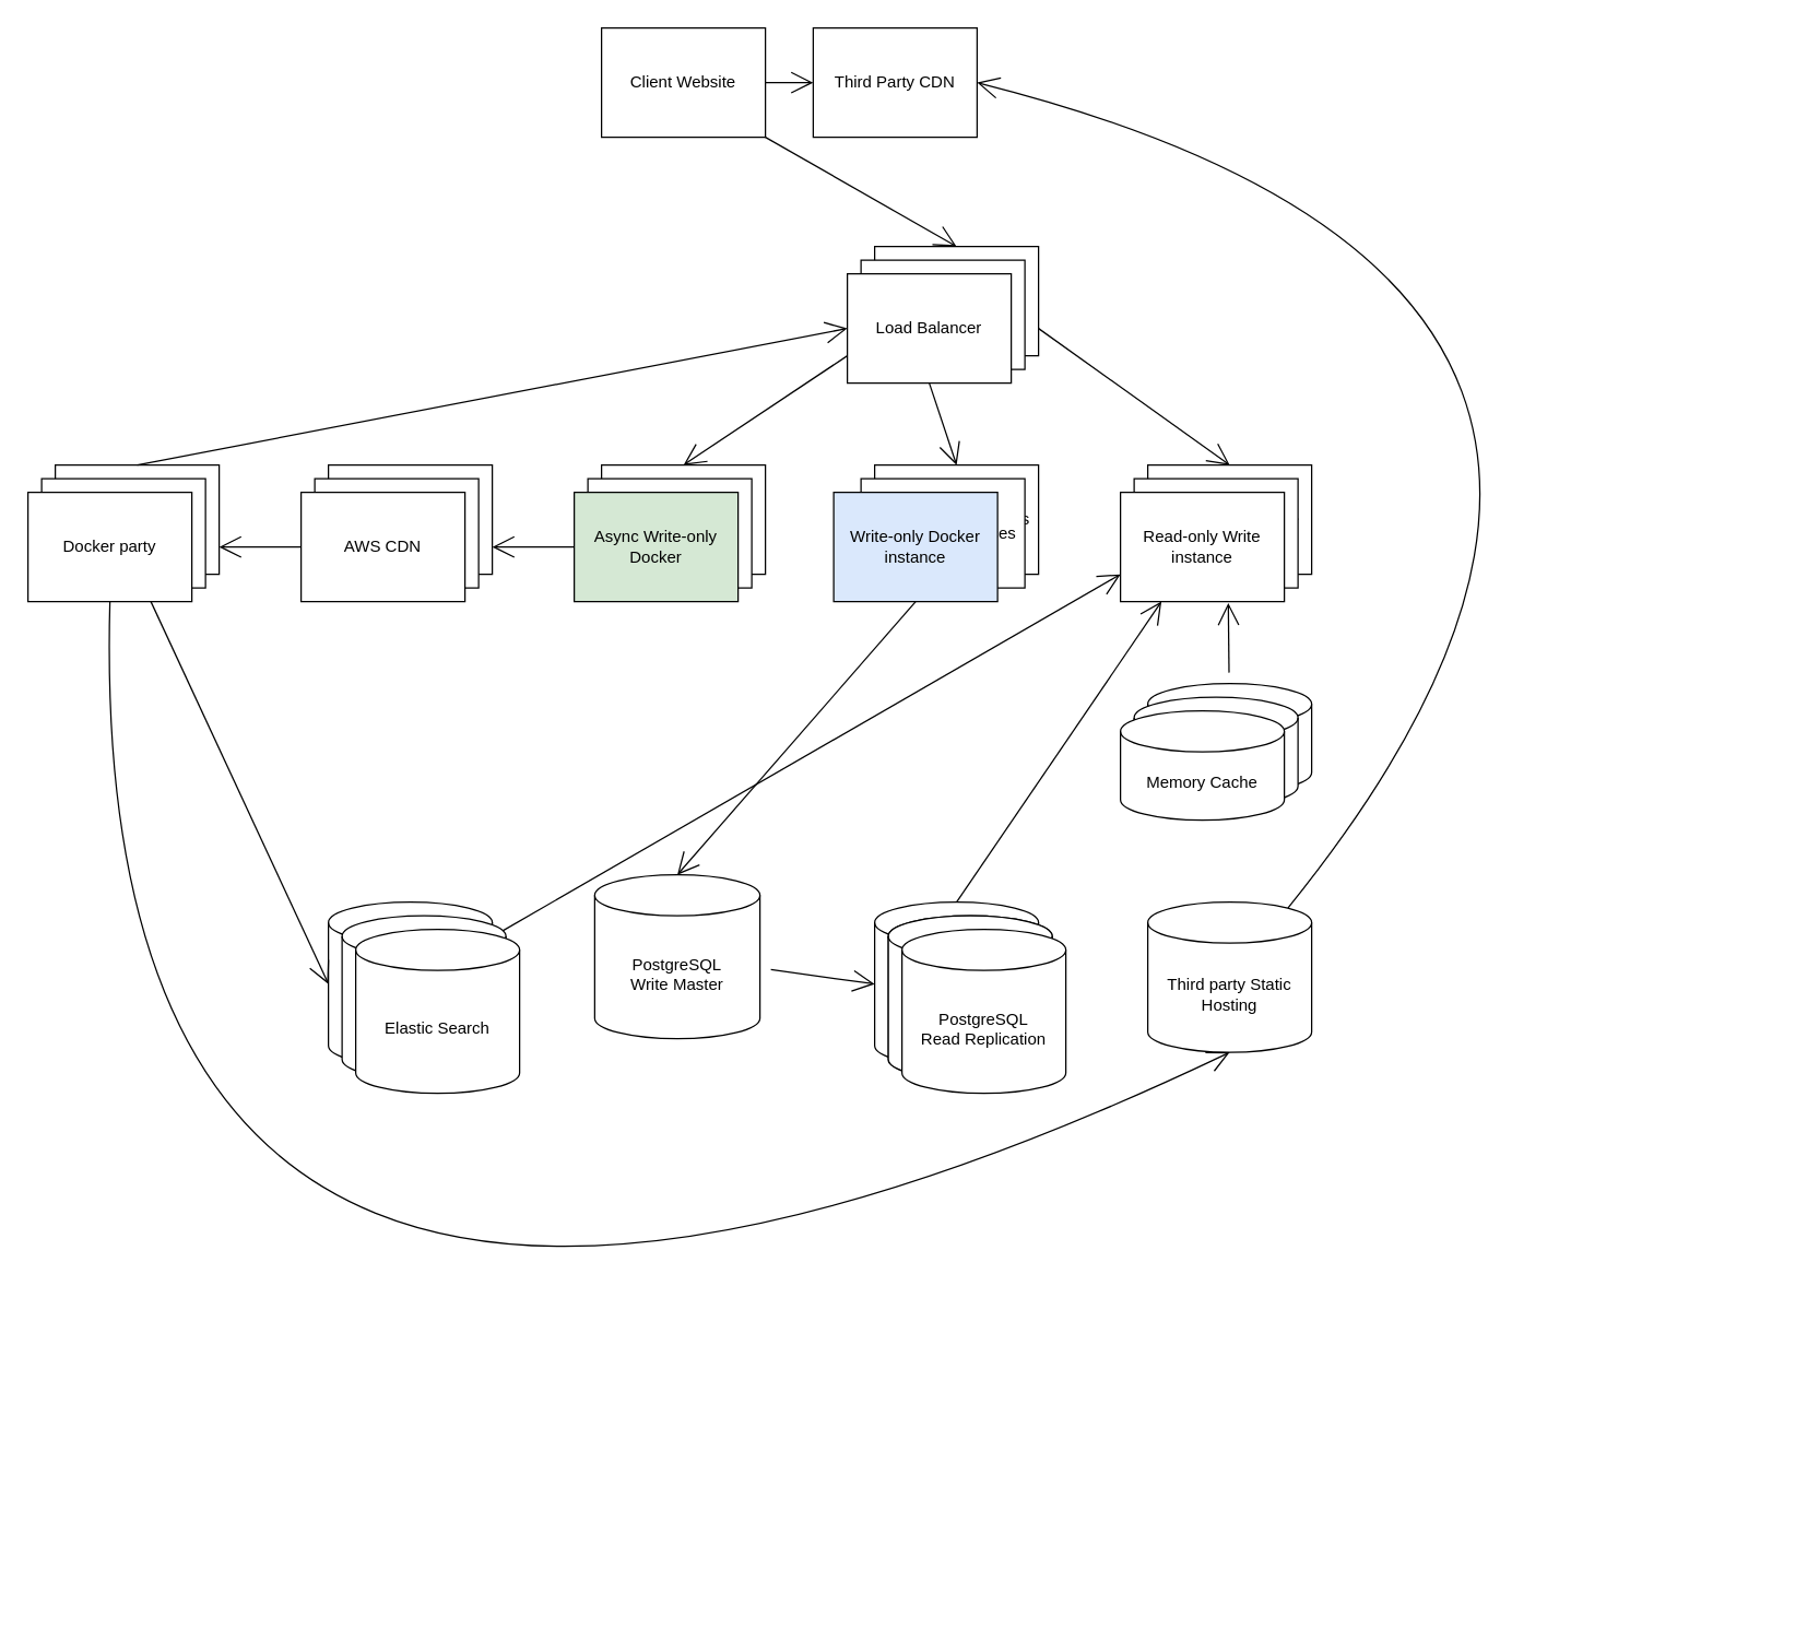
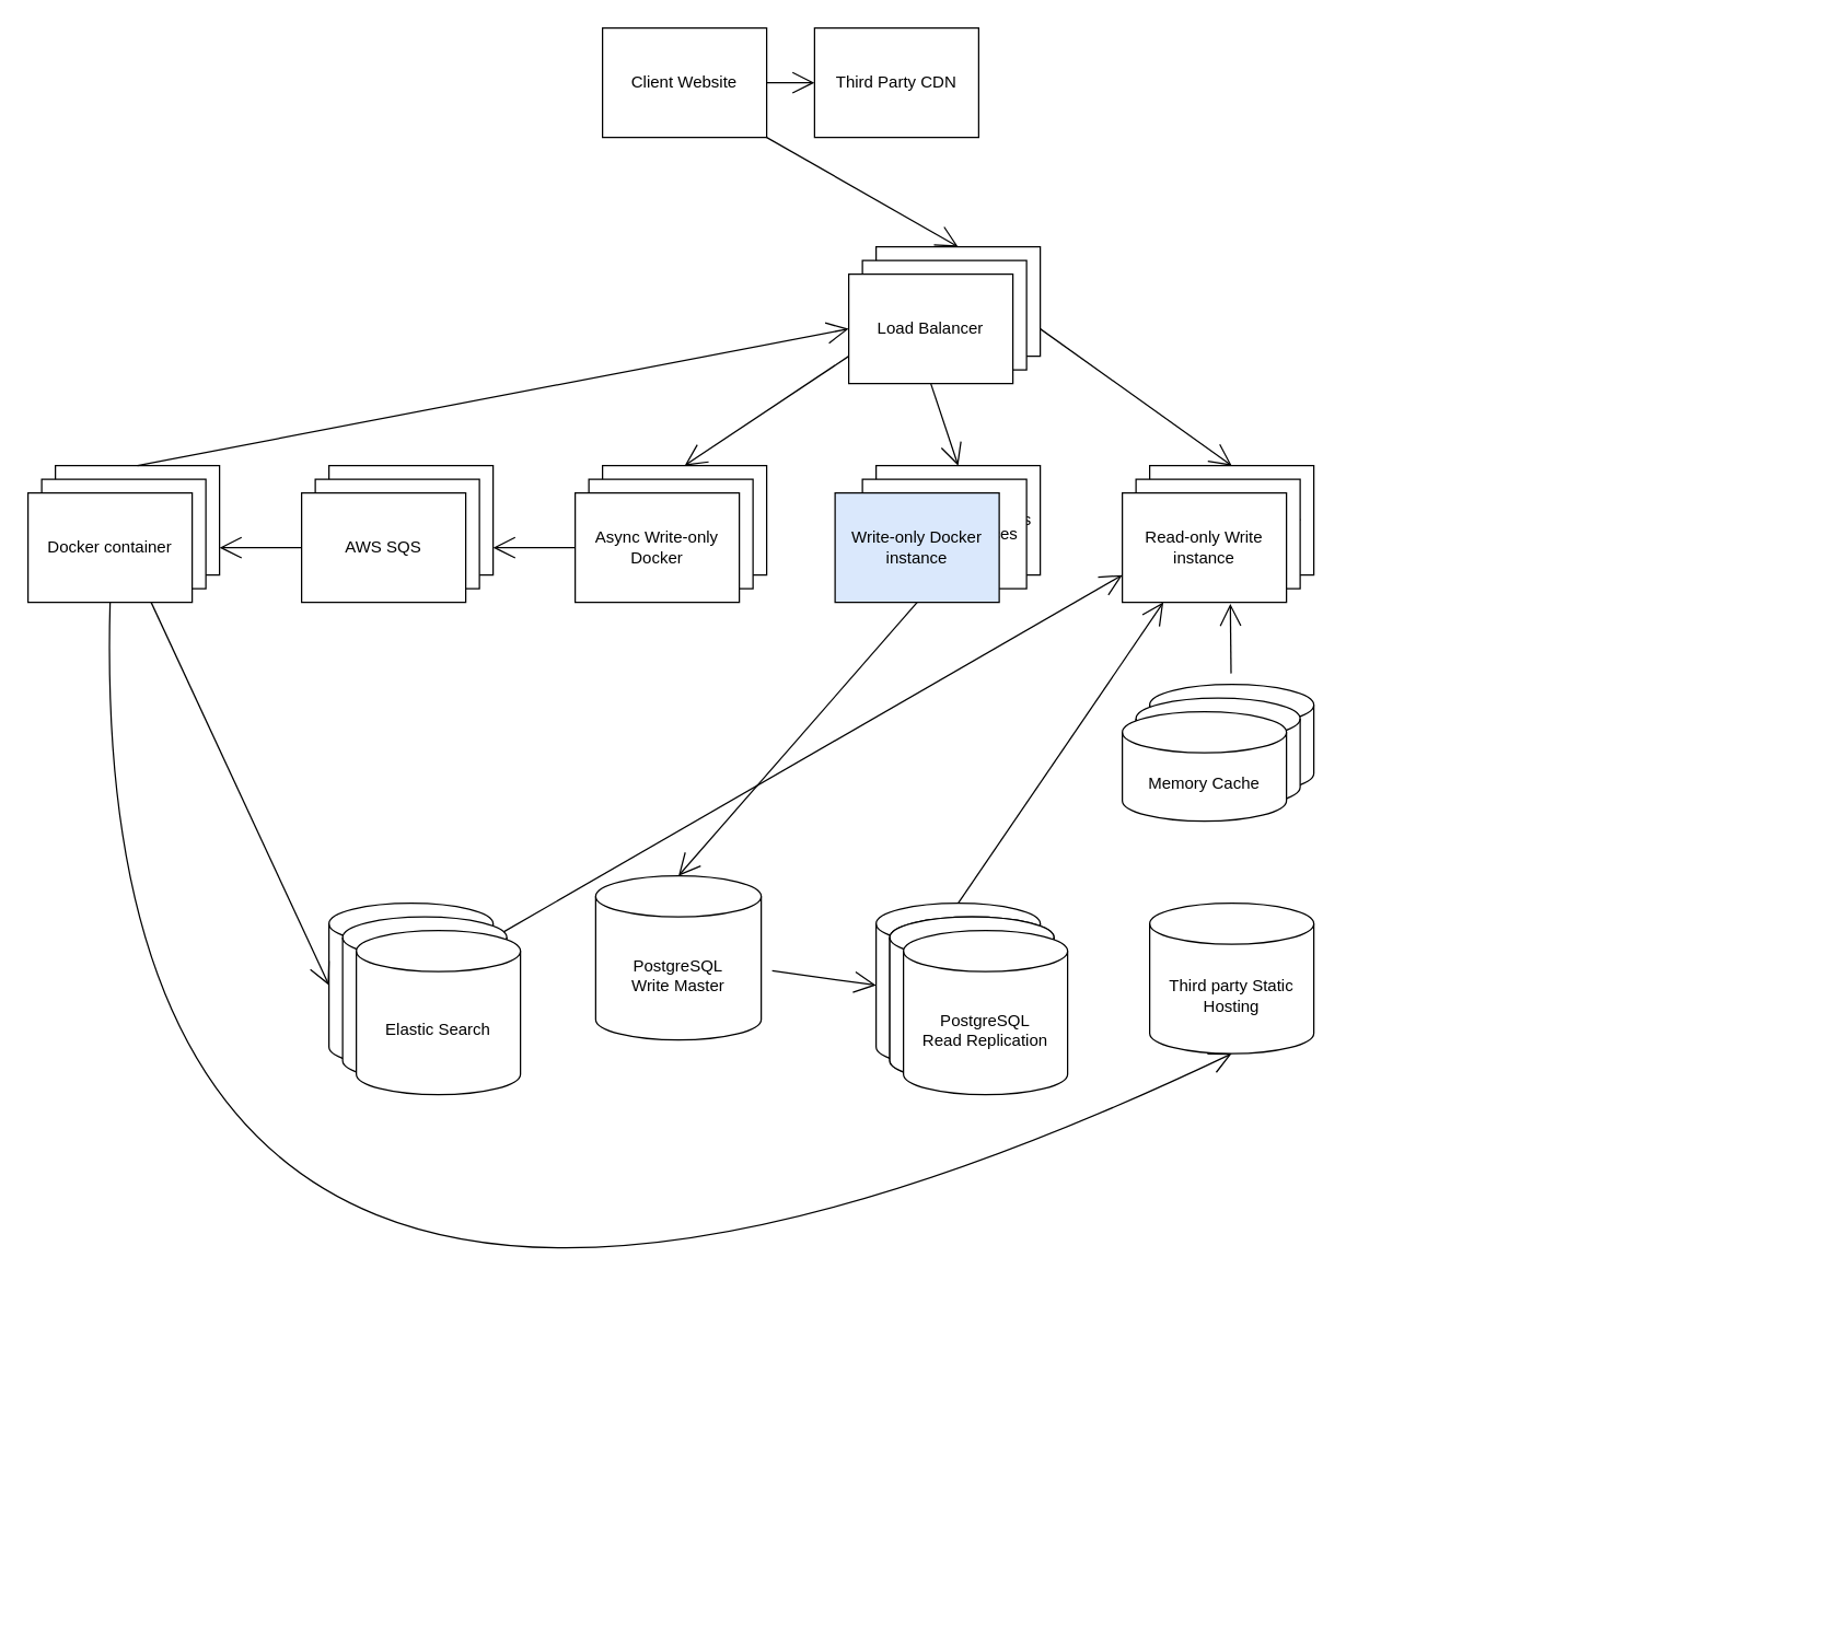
  <mxCell id="0" />
  <mxCell id="1" parent="0" />
  <mxCell id="2" style="edgeStyle=none;curved=1;rounded=0;orthogonalLoop=1;jettySize=auto;html=1;entryX=0.5;entryY=0;entryDx=0;entryDy=0;endArrow=open;startSize=14;endSize=14;sourcePerimeterSpacing=8;targetPerimeterSpacing=8;" parent="1" target="7" edge="1"><mxGeometry relative="1" as="geometry"><mxPoint x="560" y="100" as="sourcePoint" /></mxGeometry></mxCell>
  <mxCell id="3" style="edgeStyle=none;curved=1;rounded=0;orthogonalLoop=1;jettySize=auto;html=1;entryX=0;entryY=0.5;entryDx=0;entryDy=0;endArrow=open;startSize=14;endSize=14;sourcePerimeterSpacing=8;targetPerimeterSpacing=8;" parent="1" target="5" edge="1"><mxGeometry relative="1" as="geometry"><mxPoint x="560" y="60" as="sourcePoint" /></mxGeometry></mxCell>
  <mxCell id="4" value="Client Website" style="rounded=0;whiteSpace=wrap;html=1;hachureGap=4;pointerEvents=0;" parent="1" vertex="1"><mxGeometry x="440" y="20" width="120" height="80" as="geometry" /></mxCell>
  <mxCell id="5" value="Third Party CDN" style="rounded=0;whiteSpace=wrap;html=1;hachureGap=4;pointerEvents=0;" parent="1" vertex="1"><mxGeometry x="595" y="20" width="120" height="80" as="geometry" /></mxCell>
  <mxCell id="6" style="edgeStyle=none;curved=1;rounded=0;orthogonalLoop=1;jettySize=auto;html=1;exitX=1;exitY=0.75;exitDx=0;exitDy=0;entryX=0.5;entryY=0;entryDx=0;entryDy=0;endArrow=open;startSize=14;endSize=14;sourcePerimeterSpacing=8;targetPerimeterSpacing=8;" parent="1" source="7" target="11" edge="1"><mxGeometry relative="1" as="geometry" /></mxCell>
  <mxCell id="7" value="Load Balancer" style="rounded=0;whiteSpace=wrap;html=1;hachureGap=4;pointerEvents=0;" parent="1" vertex="1"><mxGeometry x="640" y="180" width="120" height="80" as="geometry" /></mxCell>
  <mxCell id="8" value="Load Balancer" style="rounded=0;whiteSpace=wrap;html=1;hachureGap=4;pointerEvents=0;" parent="1" vertex="1"><mxGeometry x="630" y="190" width="120" height="80" as="geometry" /></mxCell>
  <mxCell id="9" style="edgeStyle=none;curved=1;rounded=0;orthogonalLoop=1;jettySize=auto;html=1;entryX=0.5;entryY=0;entryDx=0;entryDy=0;endArrow=open;startSize=14;endSize=14;sourcePerimeterSpacing=8;targetPerimeterSpacing=8;exitX=0.5;exitY=1;exitDx=0;exitDy=0;" parent="1" source="10" target="13" edge="1"><mxGeometry relative="1" as="geometry" /></mxCell>
  <mxCell id="10" value="Load Balancer" style="rounded=0;whiteSpace=wrap;html=1;hachureGap=4;pointerEvents=0;" parent="1" vertex="1"><mxGeometry x="620" y="200" width="120" height="80" as="geometry" /></mxCell>
  <mxCell id="11" value="Read-only instance" style="rounded=0;whiteSpace=wrap;html=1;hachureGap=4;pointerEvents=0;" parent="1" vertex="1"><mxGeometry x="840" y="340" width="120" height="80" as="geometry" /></mxCell>
  <mxCell id="12" style="edgeStyle=none;curved=1;rounded=0;orthogonalLoop=1;jettySize=auto;html=1;entryX=0.5;entryY=0;entryDx=0;entryDy=0;entryPerimeter=0;endArrow=open;startSize=14;endSize=14;sourcePerimeterSpacing=8;targetPerimeterSpacing=8;exitX=0.5;exitY=1;exitDx=0;exitDy=0;" parent="1" source="34" target="17" edge="1"><mxGeometry relative="1" as="geometry" /></mxCell>
  <mxCell id="13" value="Write-only instances" style="rounded=0;whiteSpace=wrap;html=1;hachureGap=4;pointerEvents=0;" parent="1" vertex="1"><mxGeometry x="640" y="340" width="120" height="80" as="geometry" /></mxCell>
  <mxCell id="14" style="edgeStyle=none;curved=1;rounded=0;orthogonalLoop=1;jettySize=auto;html=1;entryX=0;entryY=0.75;entryDx=0;entryDy=0;endArrow=open;startSize=14;endSize=14;sourcePerimeterSpacing=8;targetPerimeterSpacing=8;" parent="1" source="15" target="24" edge="1"><mxGeometry relative="1" as="geometry" /></mxCell>
  <mxCell id="15" value="Elastic Search" style="shape=cylinder3;whiteSpace=wrap;html=1;boundedLbl=1;backgroundOutline=1;size=15;hachureGap=4;pointerEvents=0;" parent="1" vertex="1"><mxGeometry x="240" y="660" width="120" height="120" as="geometry" /></mxCell>
  <mxCell id="16" style="edgeStyle=none;curved=1;rounded=0;orthogonalLoop=1;jettySize=auto;html=1;entryX=0;entryY=0.5;entryDx=0;entryDy=0;entryPerimeter=0;endArrow=open;startSize=14;endSize=14;sourcePerimeterSpacing=8;targetPerimeterSpacing=8;" parent="1" source="17" target="19" edge="1"><mxGeometry relative="1" as="geometry" /></mxCell>
  <mxCell id="17" value="PostgreSQL&lt;br&gt;Write Master" style="shape=cylinder3;whiteSpace=wrap;html=1;boundedLbl=1;backgroundOutline=1;size=15;hachureGap=4;pointerEvents=0;" parent="1" vertex="1"><mxGeometry x="435" y="640" width="121" height="120" as="geometry" /></mxCell>
  <mxCell id="18" style="edgeStyle=none;curved=1;rounded=0;orthogonalLoop=1;jettySize=auto;html=1;entryX=0.25;entryY=1;entryDx=0;entryDy=0;endArrow=open;startSize=14;endSize=14;sourcePerimeterSpacing=8;targetPerimeterSpacing=8;exitX=0.5;exitY=0;exitDx=0;exitDy=0;exitPerimeter=0;" parent="1" source="19" target="24" edge="1"><mxGeometry relative="1" as="geometry" /></mxCell>
  <mxCell id="19" value="PostgreSQL&lt;br&gt;Read Replication" style="shape=cylinder3;whiteSpace=wrap;html=1;boundedLbl=1;backgroundOutline=1;size=15;hachureGap=4;pointerEvents=0;" parent="1" vertex="1"><mxGeometry x="640" y="660" width="120" height="120" as="geometry" /></mxCell>
  <mxCell id="20" value="PostgreSQL&lt;br&gt;Read Replication" style="shape=cylinder3;whiteSpace=wrap;html=1;boundedLbl=1;backgroundOutline=1;size=15;hachureGap=4;pointerEvents=0;" parent="1" vertex="1"><mxGeometry x="650" y="670" width="120" height="120" as="geometry" /></mxCell>
  <mxCell id="21" value="PostgreSQL&lt;br&gt;Read Replication" style="shape=cylinder3;whiteSpace=wrap;html=1;boundedLbl=1;backgroundOutline=1;size=15;hachureGap=4;pointerEvents=0;" parent="1" vertex="1"><mxGeometry x="650" y="670" width="120" height="120" as="geometry" /></mxCell>
  <mxCell id="22" value="PostgreSQL&lt;br&gt;Read Replication" style="shape=cylinder3;whiteSpace=wrap;html=1;boundedLbl=1;backgroundOutline=1;size=15;hachureGap=4;pointerEvents=0;" parent="1" vertex="1"><mxGeometry x="660" y="680" width="120" height="120" as="geometry" /></mxCell>
  <mxCell id="23" value="Read-only instance" style="rounded=0;whiteSpace=wrap;html=1;hachureGap=4;pointerEvents=0;" parent="1" vertex="1"><mxGeometry x="830" y="350" width="120" height="80" as="geometry" /></mxCell>
  <mxCell id="24" value="Read-only Write instance" style="rounded=0;whiteSpace=wrap;html=1;hachureGap=4;pointerEvents=0;" parent="1" vertex="1"><mxGeometry x="820" y="360" width="120" height="80" as="geometry" /></mxCell>
- <mxCell id="25" style="edgeStyle=none;curved=1;rounded=0;orthogonalLoop=1;jettySize=auto;html=1;entryX=1;entryY=0.5;entryDx=0;entryDy=0;endArrow=open;startSize=14;endSize=14;sourcePerimeterSpacing=8;targetPerimeterSpacing=8;exitX=0.855;exitY=0;exitDx=0;exitDy=4.35;exitPerimeter=0;" parent="1" source="26" target="5" edge="1"><mxGeometry relative="1" as="geometry"><Array as="points"><mxPoint x="1310" y="210" /></Array></mxGeometry></mxCell>
  <mxCell id="26" value="Third party Static Hosting" style="shape=cylinder3;whiteSpace=wrap;html=1;boundedLbl=1;backgroundOutline=1;size=15;hachureGap=4;pointerEvents=0;" parent="1" vertex="1"><mxGeometry x="840" y="660" width="120" height="110" as="geometry" /></mxCell>
  <mxCell id="27" style="edgeStyle=none;curved=1;rounded=0;orthogonalLoop=1;jettySize=auto;html=1;entryX=0.658;entryY=1.013;entryDx=0;entryDy=0;entryPerimeter=0;endArrow=open;startSize=14;endSize=14;sourcePerimeterSpacing=8;targetPerimeterSpacing=8;" parent="1" source="28" target="24" edge="1"><mxGeometry relative="1" as="geometry" /></mxCell>
  <mxCell id="28" value="Memory Cache" style="shape=cylinder3;whiteSpace=wrap;html=1;boundedLbl=1;backgroundOutline=1;size=15;hachureGap=4;pointerEvents=0;" parent="1" vertex="1"><mxGeometry x="840" y="500" width="120" height="80" as="geometry" /></mxCell>
  <mxCell id="29" value="Memory Cache" style="shape=cylinder3;whiteSpace=wrap;html=1;boundedLbl=1;backgroundOutline=1;size=15;hachureGap=4;pointerEvents=0;" parent="1" vertex="1"><mxGeometry x="830" y="510" width="120" height="80" as="geometry" /></mxCell>
  <mxCell id="30" value="Memory Cache" style="shape=cylinder3;whiteSpace=wrap;html=1;boundedLbl=1;backgroundOutline=1;size=15;hachureGap=4;pointerEvents=0;" parent="1" vertex="1"><mxGeometry x="820" y="520" width="120" height="80" as="geometry" /></mxCell>
  <mxCell id="31" value="Elastic Search" style="shape=cylinder3;whiteSpace=wrap;html=1;boundedLbl=1;backgroundOutline=1;size=15;hachureGap=4;pointerEvents=0;" parent="1" vertex="1"><mxGeometry x="250" y="670" width="120" height="120" as="geometry" /></mxCell>
  <mxCell id="32" value="Elastic Search" style="shape=cylinder3;whiteSpace=wrap;html=1;boundedLbl=1;backgroundOutline=1;size=15;hachureGap=4;pointerEvents=0;" parent="1" vertex="1"><mxGeometry x="260" y="680" width="120" height="120" as="geometry" /></mxCell>
  <mxCell id="33" value="Write-only instances" style="rounded=0;whiteSpace=wrap;html=1;hachureGap=4;pointerEvents=0;" parent="1" vertex="1"><mxGeometry x="630" y="350" width="120" height="80" as="geometry" /></mxCell>
  <mxCell id="34" value="Write-only Docker instance" style="rounded=0;whiteSpace=wrap;html=1;hachureGap=4;pointerEvents=0;fillColor=#dae8fc;" parent="1" vertex="1"><mxGeometry x="610" y="360" width="120" height="80" as="geometry" /></mxCell>
  <mxCell id="35" value="Async Write-only Instances" style="rounded=0;whiteSpace=wrap;html=1;hachureGap=4;pointerEvents=0;" parent="1" vertex="1"><mxGeometry x="440" y="340" width="120" height="80" as="geometry" /></mxCell>
  <mxCell id="36" value="Queue" style="rounded=0;whiteSpace=wrap;html=1;hachureGap=4;pointerEvents=0;" parent="1" vertex="1"><mxGeometry x="240" y="340" width="120" height="80" as="geometry" /></mxCell>
  <mxCell id="37" value="Service Worker" style="rounded=0;whiteSpace=wrap;html=1;hachureGap=4;pointerEvents=0;" parent="1" vertex="1"><mxGeometry x="40" y="340" width="120" height="80" as="geometry" /></mxCell>
  <mxCell id="38" value="Async Write-only Instances" style="rounded=0;whiteSpace=wrap;html=1;hachureGap=4;pointerEvents=0;" parent="1" vertex="1"><mxGeometry x="430" y="350" width="120" height="80" as="geometry" /></mxCell>
  <mxCell id="39" value="Service Worker" style="rounded=0;whiteSpace=wrap;html=1;hachureGap=4;pointerEvents=0;" parent="1" vertex="1"><mxGeometry x="30" y="350" width="120" height="80" as="geometry" /></mxCell>
- <mxCell id="40" value="Docker party" style="rounded=0;whiteSpace=wrap;html=1;hachureGap=4;pointerEvents=0;" parent="1" vertex="1"><mxGeometry x="20" y="360" width="120" height="80" as="geometry" /></mxCell>
+ <mxCell id="40" value="Docker container" style="rounded=0;whiteSpace=wrap;html=1;hachureGap=4;pointerEvents=0;" parent="1" vertex="1"><mxGeometry x="20" y="360" width="120" height="80" as="geometry" /></mxCell>
  <mxCell id="41" style="edgeStyle=none;curved=1;rounded=0;orthogonalLoop=1;jettySize=auto;html=1;entryX=1;entryY=0.75;entryDx=0;entryDy=0;endArrow=open;startSize=14;endSize=14;sourcePerimeterSpacing=8;targetPerimeterSpacing=8;exitX=0;exitY=0.5;exitDx=0;exitDy=0;" parent="1" source="42" target="36" edge="1"><mxGeometry relative="1" as="geometry" /></mxCell>
- <mxCell id="42" value="Async Write-only Docker" style="rounded=0;whiteSpace=wrap;html=1;hachureGap=4;pointerEvents=0;fillColor=#d5e8d4;" parent="1" vertex="1"><mxGeometry x="420" y="360" width="120" height="80" as="geometry" /></mxCell>
+ <mxCell id="42" value="Async Write-only Docker" style="rounded=0;whiteSpace=wrap;html=1;hachureGap=4;pointerEvents=0;" parent="1" vertex="1"><mxGeometry x="420" y="360" width="120" height="80" as="geometry" /></mxCell>
  <mxCell id="43" value="Queue" style="rounded=0;whiteSpace=wrap;html=1;hachureGap=4;pointerEvents=0;" parent="1" vertex="1"><mxGeometry x="230" y="350" width="120" height="80" as="geometry" /></mxCell>
  <mxCell id="44" style="edgeStyle=none;curved=1;rounded=0;orthogonalLoop=1;jettySize=auto;html=1;entryX=1;entryY=0.75;entryDx=0;entryDy=0;endArrow=open;startSize=14;endSize=14;sourcePerimeterSpacing=8;targetPerimeterSpacing=8;exitX=0;exitY=0.5;exitDx=0;exitDy=0;" parent="1" source="45" target="37" edge="1"><mxGeometry relative="1" as="geometry" /></mxCell>
- <mxCell id="45" value="AWS CDN" style="rounded=0;whiteSpace=wrap;html=1;hachureGap=4;pointerEvents=0;" parent="1" vertex="1"><mxGeometry x="220" y="360" width="120" height="80" as="geometry" /></mxCell>
+ <mxCell id="45" value="AWS SQS" style="rounded=0;whiteSpace=wrap;html=1;hachureGap=4;pointerEvents=0;" parent="1" vertex="1"><mxGeometry x="220" y="360" width="120" height="80" as="geometry" /></mxCell>
  <mxCell id="46" style="edgeStyle=none;curved=1;rounded=0;orthogonalLoop=1;jettySize=auto;html=1;entryX=0.5;entryY=0;entryDx=0;entryDy=0;endArrow=open;startSize=14;endSize=14;sourcePerimeterSpacing=8;targetPerimeterSpacing=8;exitX=0;exitY=0.75;exitDx=0;exitDy=0;" parent="1" edge="1" source="10"><mxGeometry relative="1" as="geometry"><mxPoint x="612" y="277.778" as="sourcePoint" /><mxPoint x="500" y="340" as="targetPoint" /></mxGeometry></mxCell>
  <mxCell id="47" style="edgeStyle=none;curved=1;rounded=0;orthogonalLoop=1;jettySize=auto;html=1;entryX=0;entryY=0.5;entryDx=0;entryDy=0;endArrow=open;startSize=14;endSize=14;sourcePerimeterSpacing=8;targetPerimeterSpacing=8;exitX=0.5;exitY=0;exitDx=0;exitDy=0;" parent="1" edge="1"><mxGeometry relative="1" as="geometry"><mxPoint x="100" y="340" as="sourcePoint" /><mxPoint x="620" y="240" as="targetPoint" /></mxGeometry></mxCell>
  <mxCell id="48" style="edgeStyle=none;curved=1;rounded=0;orthogonalLoop=1;jettySize=auto;html=1;entryX=0;entryY=0.5;entryDx=0;entryDy=0;entryPerimeter=0;endArrow=open;startSize=14;endSize=14;sourcePerimeterSpacing=8;targetPerimeterSpacing=8;exitX=0.75;exitY=1;exitDx=0;exitDy=0;" parent="1" edge="1"><mxGeometry relative="1" as="geometry"><mxPoint x="110" y="440" as="sourcePoint" /><mxPoint x="240" y="720" as="targetPoint" /></mxGeometry></mxCell>
  <mxCell id="49" style="edgeStyle=none;curved=1;rounded=0;orthogonalLoop=1;jettySize=auto;html=1;entryX=0.5;entryY=1;entryDx=0;entryDy=0;entryPerimeter=0;endArrow=open;startSize=14;endSize=14;sourcePerimeterSpacing=8;targetPerimeterSpacing=8;exitX=0.5;exitY=1;exitDx=0;exitDy=0;" parent="1" edge="1"><mxGeometry relative="1" as="geometry"><Array as="points"><mxPoint x="60" y="1170" /></Array><mxPoint x="80" y="440" as="sourcePoint" /><mxPoint x="900" y="770" as="targetPoint" /></mxGeometry></mxCell>
